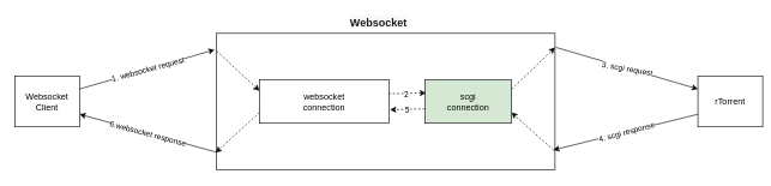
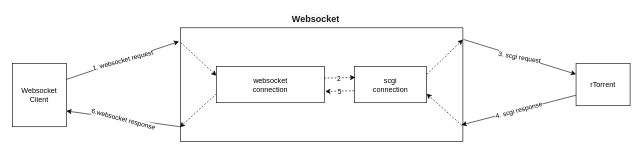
  <mxCell id="0" />
  <mxCell id="1" parent="0" />
- <mxCell id="2" value="Websocket Client" style="rounded=0;whiteSpace=wrap;html=1;" parent="1" vertex="1"><mxGeometry x="20" y="105.5" width="90" height="70" as="geometry" /></mxCell>
+ <mxCell id="2" value="Websocket Client" style="rounded=0;whiteSpace=wrap;html=1;" parent="1" vertex="1"><mxGeometry x="20" y="105.5" width="90" height="105" as="geometry" /></mxCell>
  <mxCell id="3" value="&lt;b style=&quot;box-sizing: inherit ; color: rgb(29 , 28 , 29) ; font-family: &amp;#34;notosanssc&amp;#34; , , , &amp;#34;applelogo&amp;#34; , sans-serif ; font-size: 15px ; text-align: left ; background-color: rgb(248 , 248 , 248)&quot;&gt;Websocket&lt;/b&gt;" style="text;html=1;align=center;verticalAlign=middle;resizable=0;points=[];autosize=1;strokeColor=none;fillColor=none;" parent="1" vertex="1"><mxGeometry x="480" y="20" width="90" height="20" as="geometry" /></mxCell>
- <mxCell id="4" value="rTorrent" style="rounded=0;whiteSpace=wrap;html=1;" parent="1" vertex="1"><mxGeometry x="969" y="105.5" width="90" height="70" as="geometry" /></mxCell>
+ <mxCell id="4" value="rTorrent" style="rounded=0;whiteSpace=wrap;html=1;" parent="1" vertex="1"><mxGeometry x="959" y="105.5" width="90" height="70" as="geometry" /></mxCell>
  <mxCell id="5" value="" style="rounded=0;whiteSpace=wrap;html=1;" parent="1" vertex="1"><mxGeometry x="300" y="45.75" width="470.5" height="189.5" as="geometry" /></mxCell>
  <mxCell id="6" value="" style="endArrow=classic;html=1;rounded=0;exitX=1;exitY=0.25;exitDx=0;exitDy=0;entryX=-0.005;entryY=0.12;entryDx=0;entryDy=0;entryPerimeter=0;" parent="1" source="2" target="5" edge="1"><mxGeometry relative="1" as="geometry"><mxPoint x="69" y="130" as="sourcePoint" /><mxPoint x="270" y="70" as="targetPoint" /></mxGeometry></mxCell>
  <mxCell id="7" value="1. websocket request" style="edgeLabel;resizable=0;html=1;align=center;verticalAlign=middle;rotation=-15;" parent="6" connectable="0" vertex="1"><mxGeometry relative="1" as="geometry" /></mxCell>
  <mxCell id="8" value="" style="endArrow=classic;html=1;rounded=0;entryX=0;entryY=0.25;entryDx=0;entryDy=0;exitX=1.002;exitY=0.102;exitDx=0;exitDy=0;exitPerimeter=0;" parent="1" source="5" target="4" edge="1"><mxGeometry relative="1" as="geometry"><mxPoint x="759.5" y="64.51" as="sourcePoint" /><mxPoint x="1007.618" y="10" as="targetPoint" /></mxGeometry></mxCell>
  <mxCell id="9" value="3. scgi request" style="edgeLabel;resizable=0;html=1;align=center;verticalAlign=middle;rotation=10;" parent="8" connectable="0" vertex="1"><mxGeometry relative="1" as="geometry" /></mxCell>
  <mxCell id="10" value="" style="endArrow=classic;html=1;rounded=0;entryX=0.995;entryY=0.854;entryDx=0;entryDy=0;entryPerimeter=0;exitX=0;exitY=0.75;exitDx=0;exitDy=0;" parent="1" source="4" target="5" edge="1"><mxGeometry relative="1" as="geometry"><mxPoint x="999" y="130" as="sourcePoint" /><mxPoint x="1059" y="175.5" as="targetPoint" /></mxGeometry></mxCell>
  <mxCell id="11" value="4. scgi response" style="edgeLabel;resizable=0;html=1;align=center;verticalAlign=middle;rotation=-15;" parent="10" connectable="0" vertex="1"><mxGeometry relative="1" as="geometry" /></mxCell>
  <mxCell id="12" value="" style="endArrow=classic;html=1;rounded=0;entryX=1;entryY=0.75;entryDx=0;entryDy=0;exitX=0;exitY=0.87;exitDx=0;exitDy=0;exitPerimeter=0;" parent="1" source="5" target="2" edge="1"><mxGeometry relative="1" as="geometry"><mxPoint x="209" y="220" as="sourcePoint" /><mxPoint x="407.118" y="150" as="targetPoint" /></mxGeometry></mxCell>
  <mxCell id="13" value="6.websocket response" style="edgeLabel;resizable=0;html=1;align=center;verticalAlign=middle;rotation=15;" parent="12" connectable="0" vertex="1"><mxGeometry relative="1" as="geometry" /></mxCell>
  <mxCell id="14" value="websocket&lt;br&gt;connection" style="rounded=0;whiteSpace=wrap;html=1;" parent="1" vertex="1"><mxGeometry x="360" y="110.5" width="180" height="60" as="geometry" /></mxCell>
- <mxCell id="15" value="scgi&lt;br&gt;connection" style="rounded=0;whiteSpace=wrap;html=1;fillColor=#d5e8d4;" parent="1" vertex="1"><mxGeometry x="590" y="110.5" width="120" height="60" as="geometry" /></mxCell>
+ <mxCell id="15" value="scgi&lt;br&gt;connection" style="rounded=0;whiteSpace=wrap;html=1;" parent="1" vertex="1"><mxGeometry x="590" y="110.5" width="120" height="60" as="geometry" /></mxCell>
  <mxCell id="16" value="" style="endArrow=classic;html=1;rounded=0;dashed=1;exitX=0.001;exitY=0.129;exitDx=0;exitDy=0;exitPerimeter=0;entryX=0;entryY=0.25;entryDx=0;entryDy=0;" parent="1" source="5" target="14" edge="1"><mxGeometry width="50" height="50" relative="1" as="geometry"><mxPoint x="330" y="90" as="sourcePoint" /><mxPoint x="380" y="40" as="targetPoint" /></mxGeometry></mxCell>
  <mxCell id="17" value="" style="endArrow=classic;html=1;rounded=0;dashed=1;exitX=0.996;exitY=0.317;exitDx=0;exitDy=0;exitPerimeter=0;entryX=0.01;entryY=0.299;entryDx=0;entryDy=0;entryPerimeter=0;" parent="1" source="14" target="15" edge="1"><mxGeometry width="50" height="50" relative="1" as="geometry"><mxPoint x="500.001" y="137.996" as="sourcePoint" /><mxPoint x="580" y="130" as="targetPoint" /></mxGeometry></mxCell>
  <mxCell id="18" value="2" style="edgeLabel;html=1;align=center;verticalAlign=middle;resizable=0;points=[];" vertex="1" connectable="0" parent="17"><mxGeometry x="-0.063" relative="1" as="geometry"><mxPoint as="offset" /></mxGeometry></mxCell>
  <mxCell id="19" value="" style="endArrow=classic;html=1;rounded=0;dashed=1;exitX=0;exitY=0.75;exitDx=0;exitDy=0;entryX=-0.002;entryY=0.874;entryDx=0;entryDy=0;entryPerimeter=0;" parent="1" source="14" target="5" edge="1"><mxGeometry width="50" height="50" relative="1" as="geometry"><mxPoint x="360.001" y="165.995" as="sourcePoint" /><mxPoint x="409.53" y="221.3" as="targetPoint" /></mxGeometry></mxCell>
  <mxCell id="20" value="" style="endArrow=classic;html=1;rounded=0;dashed=1;exitX=0.996;exitY=0.856;exitDx=0;exitDy=0;exitPerimeter=0;entryX=1;entryY=0.75;entryDx=0;entryDy=0;" parent="1" source="5" target="15" edge="1"><mxGeometry width="50" height="50" relative="1" as="geometry"><mxPoint x="820.001" y="259.995" as="sourcePoint" /><mxPoint x="869.53" y="315.3" as="targetPoint" /></mxGeometry></mxCell>
  <mxCell id="21" value="" style="endArrow=classic;html=1;rounded=0;dashed=1;exitX=1.001;exitY=0.214;exitDx=0;exitDy=0;exitPerimeter=0;entryX=1;entryY=0.104;entryDx=0;entryDy=0;entryPerimeter=0;" parent="1" source="15" target="5" edge="1"><mxGeometry width="50" height="50" relative="1" as="geometry"><mxPoint x="710.001" y="129.995" as="sourcePoint" /><mxPoint x="759.53" y="185.3" as="targetPoint" /></mxGeometry></mxCell>
  <mxCell id="22" value="" style="endArrow=classic;html=1;rounded=0;dashed=1;entryX=1.007;entryY=0.686;entryDx=0;entryDy=0;entryPerimeter=0;exitX=-0.004;exitY=0.667;exitDx=0;exitDy=0;exitPerimeter=0;" parent="1" source="15" target="14" edge="1"><mxGeometry width="50" height="50" relative="1" as="geometry"><mxPoint x="590" y="150" as="sourcePoint" /><mxPoint x="691.68" y="150.44" as="targetPoint" /></mxGeometry></mxCell>
  <mxCell id="23" value="5" style="edgeLabel;html=1;align=center;verticalAlign=middle;resizable=0;points=[];" vertex="1" connectable="0" parent="22"><mxGeometry x="0.048" relative="1" as="geometry"><mxPoint as="offset" /></mxGeometry></mxCell>
